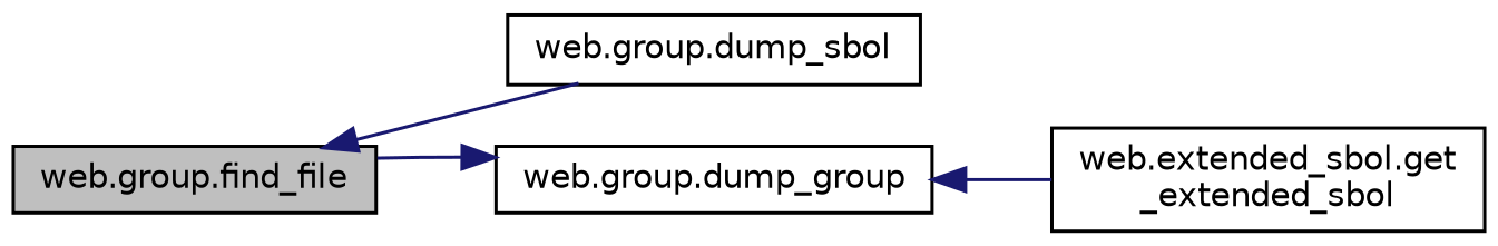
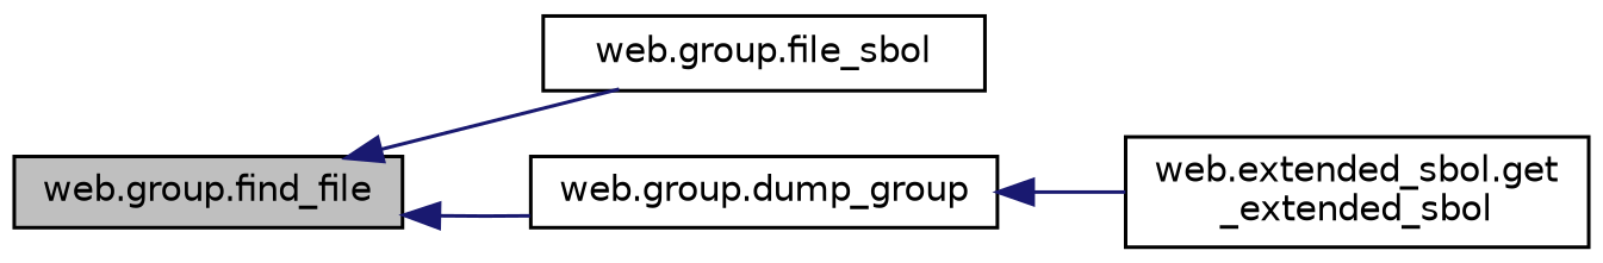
  digraph {
    rankdir=LR
    node [color=black fillcolor=white fontname=Helvetica fontsize=10 shape=record style=filled]
    edge [color=midnightblue dir=back fontname=Helvetica fontsize=10 labelfontname=Helvetica labelfontsize=10 style=solid]
    n1 [fillcolor=grey75 fontcolor=black height=0.2 label="web.group.find_file" width=0.4]
-   n2 [height=0.2 label="web.group.dump_sbol" width=0.4]
+   n2 [height=0.2 label="web.group.file_sbol" width=0.4]
    n3 [height=0.2 label="web.group.dump_group" width=0.4]
    n4 [height=0.2 label="web.extended_sbol.get\l_extended_sbol" width=0.4]
    n1 -> n2
-   n3 -> n1
+   n1 -> n3
    n3 -> n4
  }
